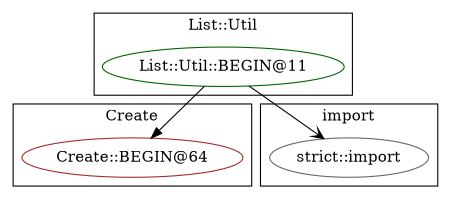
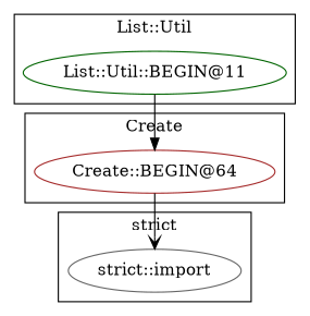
  digraph {
    "Create::BEGIN@64" [color=brown]
    "strict::import" [color=gray40]
    "List::Util::BEGIN@11" [color=darkgreen]
    subgraph cluster_1 {
      label=Create
      "Create::BEGIN@64"
    }
    subgraph cluster_2 {
-     label=import
+     label="strict"
      "strict::import"
    }
    subgraph cluster_3 {
      label="List::Util"
      "List::Util::BEGIN@11"
    }
    "List::Util::BEGIN@11" -> "Create::BEGIN@64" [arrowhead=normal]
-   "List::Util::BEGIN@11" -> "strict::import" [arrowhead=vee]
+   "Create::BEGIN@64" -> "strict::import" [arrowhead=vee]
  }
